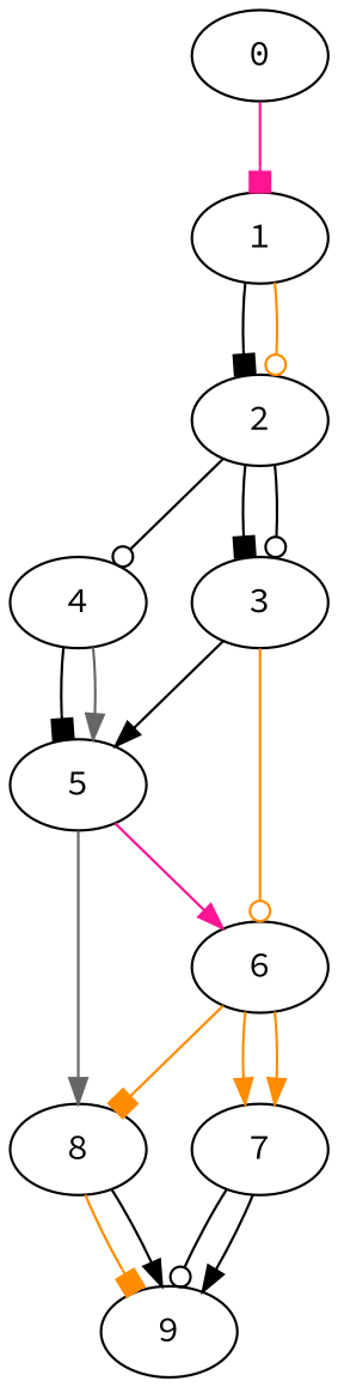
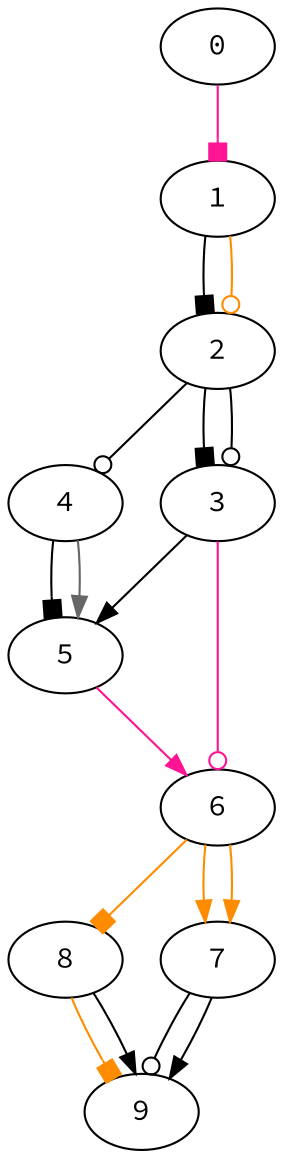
  digraph {
    fontname="Source Code Pro"
    node [fontname="Source Code Pro"]
    edge [arrowhead=normal color=black fontname="Source Code Pro"]
    0
    1
    2
    3
    4
    5
    6
    8
    7
    9
    0 -> 1 [arrowhead=box color=deeppink]
    1 -> 2 [arrowhead=box]
    1 -> 2 [arrowhead=odot color=darkorange]
    2 -> 3 [arrowhead=box]
    2 -> 3 [arrowhead=odot]
    2 -> 4 [arrowhead=odot]
    3 -> 5
-   3 -> 6 [arrowhead=odot color=darkorange]
+   3 -> 6 [arrowhead=odot color=deeppink]
    4 -> 5 [arrowhead=box]
    4 -> 5 [color=gray40]
    5 -> 6 [color=deeppink]
-   5 -> 8 [color=gray40]
    6 -> 8 [arrowhead=box color=darkorange]
    6 -> 7 [color=darkorange]
    6 -> 7 [color=darkorange]
    8 -> 9 [arrowhead=box color=darkorange]
    8 -> 9
    7 -> 9 [arrowhead=odot]
    7 -> 9
  }
